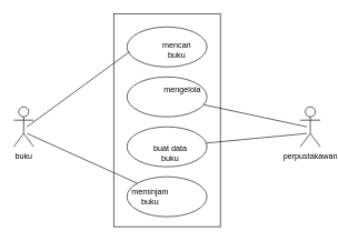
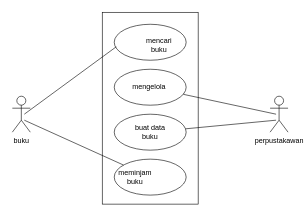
  <mxCell id="0" />
  <mxCell id="1" parent="0" />
  <mxCell id="2" value="" style="rounded=0;whiteSpace=wrap;html=1;" vertex="1" parent="1"><mxGeometry x="170" y="20" width="160" height="320" as="geometry" /></mxCell>
  <mxCell id="3" value="buku" style="shape=umlActor;verticalLabelPosition=bottom;verticalAlign=top;html=1;outlineConnect=0;" vertex="1" parent="1"><mxGeometry x="20" y="160" width="30" height="60" as="geometry" /></mxCell>
  <mxCell id="4" value="perpustakawan" style="shape=umlActor;verticalLabelPosition=bottom;verticalAlign=top;html=1;outlineConnect=0;" vertex="1" parent="1"><mxGeometry x="450" y="160" width="30" height="60" as="geometry" /></mxCell>
  <mxCell id="5" value="" style="ellipse;whiteSpace=wrap;html=1;" vertex="1" parent="1"><mxGeometry x="190" y="40" width="120" height="60" as="geometry" /></mxCell>
  <mxCell id="6" value="" style="ellipse;whiteSpace=wrap;html=1;" vertex="1" parent="1"><mxGeometry x="190" y="115" width="120" height="60" as="geometry" /></mxCell>
  <mxCell id="7" value="" style="ellipse;whiteSpace=wrap;html=1;" vertex="1" parent="1"><mxGeometry x="190" y="190" width="120" height="60" as="geometry" /></mxCell>
  <mxCell id="8" value="" style="ellipse;whiteSpace=wrap;html=1;" vertex="1" parent="1"><mxGeometry x="190" y="265" width="120" height="60" as="geometry" /></mxCell>
  <mxCell id="9" value="mencari buku" style="text;html=1;strokeColor=none;fillColor=none;align=center;verticalAlign=middle;whiteSpace=wrap;rounded=0;" vertex="1" parent="1"><mxGeometry x="235" y="60" width="60" height="30" as="geometry" /></mxCell>
- <mxCell id="10" value="buat data buku" style="text;html=1;strokeColor=none;fillColor=none;align=center;verticalAlign=middle;whiteSpace=wrap;rounded=0;" vertex="1" parent="1"><mxGeometry x="225" y="215" width="60" height="30" as="geometry" /></mxCell>
+ <mxCell id="10" value="buat data buku" style="text;html=1;strokeColor=none;fillColor=none;align=center;verticalAlign=middle;whiteSpace=wrap;rounded=0;" vertex="1" parent="1"><mxGeometry x="220" y="205" width="60" height="30" as="geometry" /></mxCell>
  <mxCell id="11" value="meminjam buku" style="text;html=1;strokeColor=none;fillColor=none;align=center;verticalAlign=middle;whiteSpace=wrap;rounded=0;" vertex="1" parent="1"><mxGeometry x="195" y="280" width="60" height="30" as="geometry" /></mxCell>
- <mxCell id="12" value="mengelola&amp;nbsp;" style="text;html=1;strokeColor=none;fillColor=none;align=center;verticalAlign=middle;whiteSpace=wrap;rounded=0;" vertex="1" parent="1"><mxGeometry x="245" y="120" width="60" height="30" as="geometry" /></mxCell>
+ <mxCell id="12" value="mengelola&amp;nbsp;" style="text;html=1;strokeColor=none;fillColor=none;align=center;verticalAlign=middle;whiteSpace=wrap;rounded=0;" vertex="1" parent="1"><mxGeometry x="220" y="130" width="60" height="30" as="geometry" /></mxCell>
  <mxCell id="13" value="" style="endArrow=none;html=1;rounded=0;" edge="1" parent="1" source="8"><mxGeometry width="50" height="50" relative="1" as="geometry"><mxPoint x="260" y="290" as="sourcePoint" /><mxPoint x="40" y="200" as="targetPoint" /><Array as="points"><mxPoint x="40" y="200" /></Array></mxGeometry></mxCell>
  <mxCell id="14" value="" style="endArrow=none;html=1;rounded=0;entryX=0.028;entryY=0.626;entryDx=0;entryDy=0;entryPerimeter=0;" edge="1" parent="1" target="5"><mxGeometry width="50" height="50" relative="1" as="geometry"><mxPoint x="40" y="190" as="sourcePoint" /><mxPoint x="310" y="240" as="targetPoint" /><Array as="points"><mxPoint x="40" y="190" /></Array></mxGeometry></mxCell>
  <mxCell id="15" value="" style="endArrow=none;html=1;rounded=0;" edge="1" parent="1" source="7"><mxGeometry width="50" height="50" relative="1" as="geometry"><mxPoint x="260" y="290" as="sourcePoint" /><mxPoint x="460" y="200" as="targetPoint" /><Array as="points"><mxPoint x="460" y="200" /></Array></mxGeometry></mxCell>
  <mxCell id="16" value="" style="endArrow=none;html=1;rounded=0;" edge="1" parent="1" source="6"><mxGeometry width="50" height="50" relative="1" as="geometry"><mxPoint x="260" y="130" as="sourcePoint" /><mxPoint x="460" y="190" as="targetPoint" /><Array as="points"><mxPoint x="460" y="190" /></Array></mxGeometry></mxCell>
